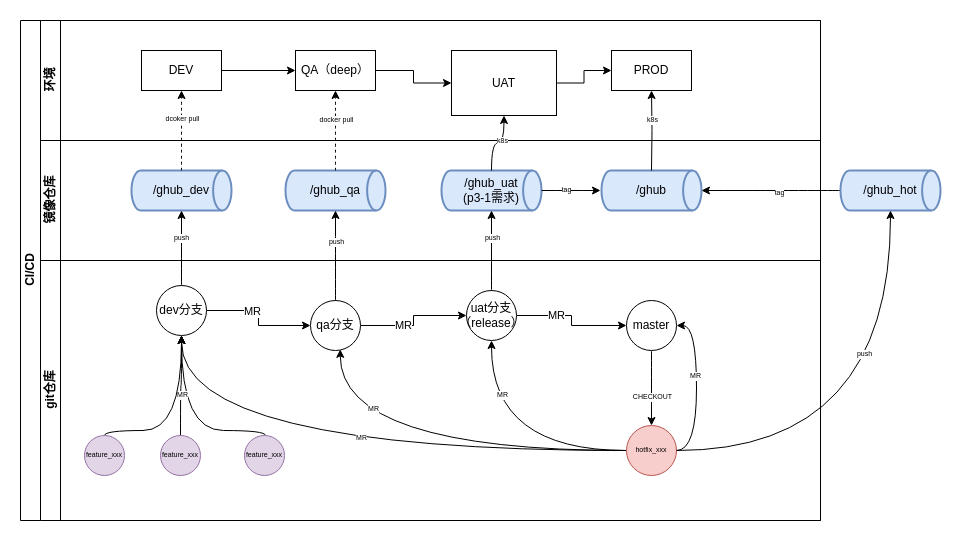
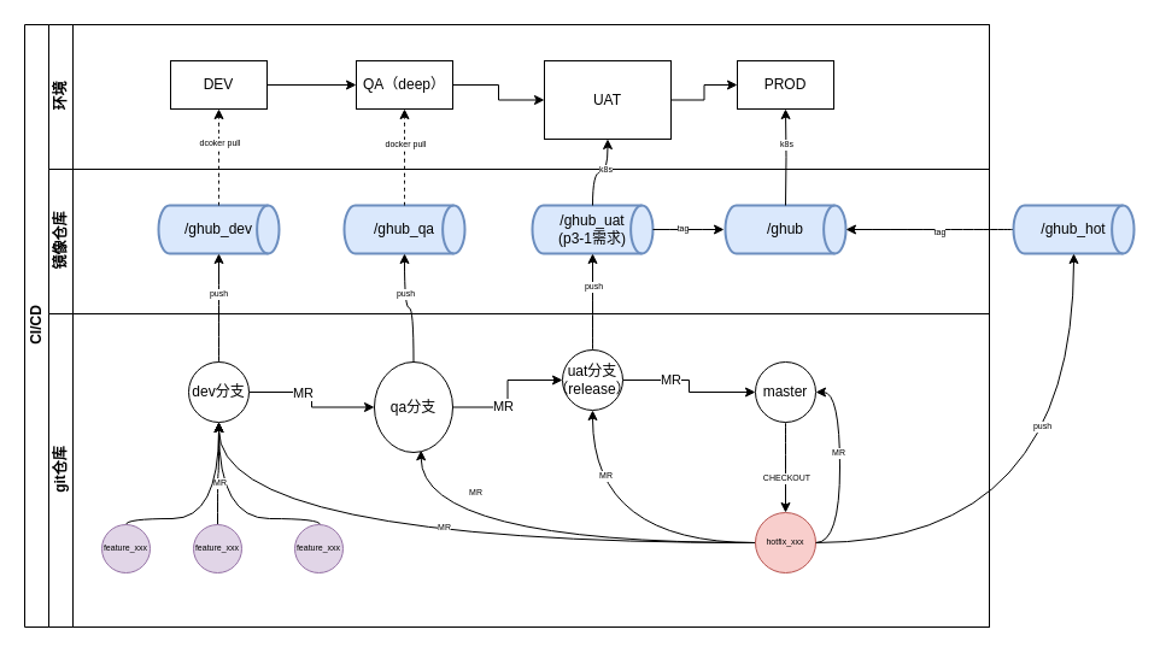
  <mxCell id="0" />
  <mxCell id="1" parent="0" />
  <mxCell id="2" value="CI/CD" style="swimlane;html=1;childLayout=stackLayout;resizeParent=1;resizeParentMax=0;horizontal=0;startSize=20;horizontalStack=0;" parent="1" vertex="1"><mxGeometry x="20" y="20" width="800" height="500" as="geometry" /></mxCell>
  <mxCell id="3" value="环境&lt;br&gt;" style="swimlane;html=1;startSize=20;horizontal=0;" parent="2" vertex="1"><mxGeometry x="20" width="780" height="120" as="geometry" /></mxCell>
  <mxCell id="4" style="edgeStyle=orthogonalEdgeStyle;rounded=0;orthogonalLoop=1;jettySize=auto;html=1;" edge="1" parent="3" source="6" target="5"><mxGeometry relative="1" as="geometry" /></mxCell>
  <mxCell id="5" value="QA（deep）" style="rounded=0;whiteSpace=wrap;html=1;fontFamily=Helvetica;fontSize=12;fontColor=#000000;align=center;" parent="3" vertex="1"><mxGeometry x="255" y="30" width="80" height="40" as="geometry" /></mxCell>
  <mxCell id="6" value="DEV" style="rounded=0;whiteSpace=wrap;html=1;fontFamily=Helvetica;fontSize=12;fontColor=#000000;align=center;" parent="3" vertex="1"><mxGeometry x="101" y="30" width="80" height="40" as="geometry" /></mxCell>
  <mxCell id="7" value="镜像仓库" style="swimlane;html=1;startSize=20;horizontal=0;" parent="2" vertex="1"><mxGeometry x="20" y="120" width="780" height="120" as="geometry" /></mxCell>
  <mxCell id="8" value="&lt;span style=&quot;font-size: 12px&quot;&gt;/ghub&lt;/span&gt;" style="strokeWidth=2;html=1;shape=mxgraph.flowchart.direct_data;whiteSpace=wrap;rounded=0;glass=0;fontSize=7;fillColor=#dae8fc;strokeColor=#6c8ebf;" vertex="1" parent="7"><mxGeometry x="561" y="30" width="100" height="40" as="geometry" /></mxCell>
  <mxCell id="9" value="&lt;span style=&quot;font-size: 12px&quot;&gt;/ghub_uat&lt;br&gt;(p3-1需求)&lt;br&gt;&lt;/span&gt;" style="strokeWidth=2;html=1;shape=mxgraph.flowchart.direct_data;whiteSpace=wrap;rounded=0;glass=0;fontSize=7;fillColor=#dae8fc;strokeColor=#6c8ebf;" vertex="1" parent="7"><mxGeometry x="401" y="30" width="100" height="40" as="geometry" /></mxCell>
  <mxCell id="10" value="&lt;span style=&quot;font-size: 12px&quot;&gt;/ghub_dev&lt;/span&gt;" style="strokeWidth=2;html=1;shape=mxgraph.flowchart.direct_data;whiteSpace=wrap;rounded=0;glass=0;fontSize=7;fillColor=#dae8fc;strokeColor=#6c8ebf;" vertex="1" parent="7"><mxGeometry x="91" y="30" width="100" height="40" as="geometry" /></mxCell>
  <mxCell id="11" value="&lt;span style=&quot;font-size: 12px&quot;&gt;/ghub_qa&lt;/span&gt;" style="strokeWidth=2;html=1;shape=mxgraph.flowchart.direct_data;whiteSpace=wrap;rounded=0;glass=0;fontSize=7;fillColor=#dae8fc;strokeColor=#6c8ebf;" vertex="1" parent="7"><mxGeometry x="245" y="30" width="100" height="40" as="geometry" /></mxCell>
  <mxCell id="12" value="git仓库" style="swimlane;html=1;startSize=20;horizontal=0;rounded=0;" parent="2" vertex="1"><mxGeometry x="20" y="240" width="780" height="260" as="geometry" /></mxCell>
  <mxCell id="13" style="edgeStyle=orthogonalEdgeStyle;rounded=0;orthogonalLoop=1;jettySize=auto;html=1;entryX=0;entryY=0.5;entryDx=0;entryDy=0;" edge="1" parent="12" source="15" target="21"><mxGeometry relative="1" as="geometry" /></mxCell>
  <mxCell id="14" value="MR" style="edgeLabel;html=1;align=center;verticalAlign=middle;resizable=0;points=[];" vertex="1" connectable="0" parent="13"><mxGeometry x="-0.354" y="1" relative="1" as="geometry"><mxPoint as="offset" /></mxGeometry></mxCell>
  <mxCell id="15" value="uat分支（release）" style="ellipse;whiteSpace=wrap;html=1;aspect=fixed;rounded=0;glass=0;" vertex="1" parent="12"><mxGeometry x="426" y="30" width="50" height="50" as="geometry" /></mxCell>
  <mxCell id="16" style="edgeStyle=orthogonalEdgeStyle;rounded=0;orthogonalLoop=1;jettySize=auto;html=1;entryX=0;entryY=0.5;entryDx=0;entryDy=0;" edge="1" parent="12" source="18" target="24"><mxGeometry relative="1" as="geometry" /></mxCell>
  <mxCell id="17" value="MR" style="edgeLabel;html=1;align=center;verticalAlign=middle;resizable=0;points=[];" vertex="1" connectable="0" parent="16"><mxGeometry x="-0.247" relative="1" as="geometry"><mxPoint as="offset" /></mxGeometry></mxCell>
- <mxCell id="18" value="dev分支" style="ellipse;whiteSpace=wrap;html=1;aspect=fixed;rounded=0;glass=0;" vertex="1" parent="12"><mxGeometry x="116" y="25" width="50" height="50" as="geometry" /></mxCell>
+ <mxCell id="18" value="dev分支" style="ellipse;whiteSpace=wrap;html=1;aspect=fixed;rounded=0;glass=0;" vertex="1" parent="12"><mxGeometry x="116" y="40" width="50" height="50" as="geometry" /></mxCell>
  <mxCell id="19" style="edgeStyle=orthogonalEdgeStyle;curved=1;orthogonalLoop=1;jettySize=auto;html=1;entryX=0.5;entryY=0;entryDx=0;entryDy=0;fontSize=7;" edge="1" parent="12" source="21" target="34"><mxGeometry relative="1" as="geometry" /></mxCell>
  <mxCell id="20" value="CHECKOUT" style="edgeLabel;html=1;align=center;verticalAlign=middle;resizable=0;points=[];fontSize=7;" vertex="1" connectable="0" parent="19"><mxGeometry x="0.239" relative="1" as="geometry"><mxPoint as="offset" /></mxGeometry></mxCell>
  <mxCell id="21" value="master" style="ellipse;whiteSpace=wrap;html=1;aspect=fixed;rounded=0;glass=0;" vertex="1" parent="12"><mxGeometry x="586" y="40" width="50" height="50" as="geometry" /></mxCell>
  <mxCell id="22" style="edgeStyle=orthogonalEdgeStyle;rounded=0;orthogonalLoop=1;jettySize=auto;html=1;entryX=0;entryY=0.5;entryDx=0;entryDy=0;" edge="1" parent="12" source="24" target="15"><mxGeometry relative="1" as="geometry" /></mxCell>
  <mxCell id="23" value="MR" style="edgeLabel;html=1;align=center;verticalAlign=middle;resizable=0;points=[];" vertex="1" connectable="0" parent="22"><mxGeometry x="-0.274" y="1" relative="1" as="geometry"><mxPoint as="offset" /></mxGeometry></mxCell>
- <mxCell id="24" value="qa分支" style="ellipse;whiteSpace=wrap;html=1;aspect=fixed;rounded=0;glass=0;" vertex="1" parent="12"><mxGeometry x="270" y="40" width="50" height="50" as="geometry" /></mxCell>
+ <mxCell id="24" value="qa分支" style="ellipse;whiteSpace=wrap;html=1;aspect=fixed;rounded=0;glass=0;" vertex="1" parent="12"><mxGeometry x="270" y="40" width="65" height="75" as="geometry" /></mxCell>
  <mxCell id="25" style="edgeStyle=orthogonalEdgeStyle;curved=1;orthogonalLoop=1;jettySize=auto;html=1;entryX=0.5;entryY=1;entryDx=0;entryDy=0;fontSize=7;" edge="1" parent="12" source="35" target="18"><mxGeometry relative="1" as="geometry"><Array as="points"><mxPoint x="225" y="170" /><mxPoint x="141" y="170" /></Array></mxGeometry></mxCell>
  <mxCell id="26" style="edgeStyle=orthogonalEdgeStyle;curved=1;orthogonalLoop=1;jettySize=auto;html=1;entryX=0.5;entryY=1;entryDx=0;entryDy=0;fontSize=7;" edge="1" parent="12" source="34" target="15"><mxGeometry relative="1" as="geometry" /></mxCell>
  <mxCell id="27" value="MR" style="edgeLabel;html=1;align=center;verticalAlign=middle;resizable=0;points=[];fontSize=7;" vertex="1" connectable="0" parent="26"><mxGeometry x="0.558" y="-10" relative="1" as="geometry"><mxPoint as="offset" /></mxGeometry></mxCell>
  <mxCell id="28" style="edgeStyle=orthogonalEdgeStyle;curved=1;orthogonalLoop=1;jettySize=auto;html=1;entryX=0.595;entryY=0.977;entryDx=0;entryDy=0;entryPerimeter=0;fontSize=7;" edge="1" parent="12" source="34" target="24"><mxGeometry relative="1" as="geometry" /></mxCell>
  <mxCell id="29" value="MR" style="edgeLabel;html=1;align=center;verticalAlign=middle;resizable=0;points=[];fontSize=7;" vertex="1" connectable="0" parent="28"><mxGeometry x="0.314" y="-42" relative="1" as="geometry"><mxPoint as="offset" /></mxGeometry></mxCell>
  <mxCell id="30" style="edgeStyle=orthogonalEdgeStyle;curved=1;orthogonalLoop=1;jettySize=auto;html=1;entryX=0.5;entryY=1;entryDx=0;entryDy=0;fontSize=7;" edge="1" parent="12" source="34" target="18"><mxGeometry relative="1" as="geometry" /></mxCell>
  <mxCell id="31" value="MR" style="edgeLabel;html=1;align=center;verticalAlign=middle;resizable=0;points=[];fontSize=7;" vertex="1" connectable="0" parent="30"><mxGeometry x="-0.051" y="-13" relative="1" as="geometry"><mxPoint as="offset" /></mxGeometry></mxCell>
  <mxCell id="32" style="edgeStyle=orthogonalEdgeStyle;curved=1;orthogonalLoop=1;jettySize=auto;html=1;exitX=1;exitY=0.5;exitDx=0;exitDy=0;entryX=1;entryY=0.5;entryDx=0;entryDy=0;fontSize=7;" edge="1" parent="12" source="34" target="21"><mxGeometry relative="1" as="geometry" /></mxCell>
  <mxCell id="33" value="MR" style="edgeLabel;html=1;align=center;verticalAlign=middle;resizable=0;points=[];fontSize=7;" vertex="1" connectable="0" parent="32"><mxGeometry x="0.147" y="2" relative="1" as="geometry"><mxPoint as="offset" /></mxGeometry></mxCell>
  <mxCell id="34" value="&lt;span style=&quot;font-size: 7px&quot;&gt;hotfix_xxx&lt;/span&gt;" style="ellipse;whiteSpace=wrap;html=1;aspect=fixed;rounded=0;glass=0;fontSize=7;fillColor=#f8cecc;strokeColor=#b85450;" vertex="1" parent="12"><mxGeometry x="586" y="165" width="50" height="50" as="geometry" /></mxCell>
  <mxCell id="35" value="&lt;span style=&quot;font-size: 7px;&quot;&gt;feature_xxx&lt;/span&gt;" style="ellipse;whiteSpace=wrap;html=1;aspect=fixed;rounded=0;glass=0;fontSize=7;fillColor=#e1d5e7;strokeColor=#9673a6;" vertex="1" parent="12"><mxGeometry x="204" y="175" width="40" height="40" as="geometry" /></mxCell>
  <mxCell id="36" style="edgeStyle=orthogonalEdgeStyle;orthogonalLoop=1;jettySize=auto;html=1;entryX=0.5;entryY=1;entryDx=0;entryDy=0;fontSize=7;curved=1;" edge="1" parent="12" source="40" target="18"><mxGeometry relative="1" as="geometry" /></mxCell>
  <mxCell id="37" value="MR" style="edgeLabel;html=1;align=center;verticalAlign=middle;resizable=0;points=[];fontSize=7;" vertex="1" connectable="0" parent="36"><mxGeometry x="-0.194" y="-1" relative="1" as="geometry"><mxPoint as="offset" /></mxGeometry></mxCell>
  <mxCell id="38" style="edgeStyle=orthogonalEdgeStyle;curved=1;orthogonalLoop=1;jettySize=auto;html=1;entryX=0.5;entryY=1;entryDx=0;entryDy=0;fontSize=7;" edge="1" parent="12" source="39" target="18"><mxGeometry relative="1" as="geometry"><Array as="points"><mxPoint x="64" y="170" /><mxPoint x="141" y="170" /></Array></mxGeometry></mxCell>
  <mxCell id="39" value="feature_xxx" style="ellipse;whiteSpace=wrap;html=1;aspect=fixed;rounded=0;glass=0;fontSize=7;fillColor=#e1d5e7;strokeColor=#9673a6;" vertex="1" parent="12"><mxGeometry x="44" y="175" width="40" height="40" as="geometry" /></mxCell>
  <mxCell id="40" value="feature_xxx" style="ellipse;whiteSpace=wrap;html=1;aspect=fixed;rounded=0;glass=0;fontSize=7;fillColor=#e1d5e7;strokeColor=#9673a6;" vertex="1" parent="12"><mxGeometry x="120" y="175" width="40" height="40" as="geometry" /></mxCell>
  <mxCell id="41" style="edgeStyle=orthogonalEdgeStyle;curved=1;orthogonalLoop=1;jettySize=auto;html=1;fontSize=7;entryX=0.5;entryY=1;entryDx=0;entryDy=0;entryPerimeter=0;" edge="1" parent="2" source="18" target="10"><mxGeometry relative="1" as="geometry"><mxPoint x="170" y="220" as="targetPoint" /></mxGeometry></mxCell>
  <mxCell id="42" value="push" style="edgeLabel;html=1;align=center;verticalAlign=middle;resizable=0;points=[];fontSize=7;" vertex="1" connectable="0" parent="41"><mxGeometry x="0.271" y="1" relative="1" as="geometry"><mxPoint as="offset" /></mxGeometry></mxCell>
  <mxCell id="43" style="edgeStyle=orthogonalEdgeStyle;curved=1;orthogonalLoop=1;jettySize=auto;html=1;fontSize=7;entryX=0.5;entryY=1;entryDx=0;entryDy=0;entryPerimeter=0;" edge="1" parent="2" source="24" target="11"><mxGeometry relative="1" as="geometry"><mxPoint x="320" y="230" as="targetPoint" /></mxGeometry></mxCell>
  <mxCell id="44" value="push" style="edgeLabel;html=1;align=center;verticalAlign=middle;resizable=0;points=[];fontSize=7;" vertex="1" connectable="0" parent="43"><mxGeometry x="0.303" relative="1" as="geometry"><mxPoint as="offset" /></mxGeometry></mxCell>
  <mxCell id="45" style="edgeStyle=orthogonalEdgeStyle;curved=1;orthogonalLoop=1;jettySize=auto;html=1;fontSize=7;entryX=0.5;entryY=1;entryDx=0;entryDy=0;entryPerimeter=0;" edge="1" parent="2" source="15" target="9"><mxGeometry relative="1" as="geometry"><mxPoint x="480" y="220" as="targetPoint" /></mxGeometry></mxCell>
  <mxCell id="46" value="push" style="edgeLabel;html=1;align=center;verticalAlign=middle;resizable=0;points=[];fontSize=7;" vertex="1" connectable="0" parent="45"><mxGeometry x="0.313" relative="1" as="geometry"><mxPoint as="offset" /></mxGeometry></mxCell>
  <mxCell id="47" style="edgeStyle=orthogonalEdgeStyle;curved=1;orthogonalLoop=1;jettySize=auto;html=1;entryX=0.5;entryY=1;entryDx=0;entryDy=0;fontSize=7;dashed=1;" edge="1" parent="2" source="10" target="6"><mxGeometry relative="1" as="geometry" /></mxCell>
  <mxCell id="48" value="dcoker pull" style="edgeLabel;html=1;align=center;verticalAlign=middle;resizable=0;points=[];fontSize=7;" vertex="1" connectable="0" parent="47"><mxGeometry x="0.303" relative="1" as="geometry"><mxPoint as="offset" /></mxGeometry></mxCell>
  <mxCell id="49" style="edgeStyle=orthogonalEdgeStyle;curved=1;orthogonalLoop=1;jettySize=auto;html=1;entryX=0.5;entryY=1;entryDx=0;entryDy=0;fontSize=7;dashed=1;" edge="1" parent="2" source="11" target="5"><mxGeometry relative="1" as="geometry" /></mxCell>
  <mxCell id="50" value="docker pull" style="edgeLabel;html=1;align=center;verticalAlign=middle;resizable=0;points=[];fontSize=7;" vertex="1" connectable="0" parent="49"><mxGeometry x="0.287" relative="1" as="geometry"><mxPoint as="offset" /></mxGeometry></mxCell>
  <mxCell id="51" value="" style="edgeStyle=orthogonalEdgeStyle;rounded=0;orthogonalLoop=1;jettySize=auto;html=1;" edge="1" parent="1" source="52" target="54"><mxGeometry relative="1" as="geometry" /></mxCell>
  <mxCell id="52" value="UAT" style="rounded=0;whiteSpace=wrap;html=1;fontFamily=Helvetica;fontSize=12;fontColor=#000000;align=center;" vertex="1" parent="1"><mxGeometry x="451" y="50" width="105" height="65" as="geometry" /></mxCell>
  <mxCell id="53" value="" style="edgeStyle=orthogonalEdgeStyle;rounded=0;orthogonalLoop=1;jettySize=auto;html=1;" edge="1" parent="1" source="5" target="52"><mxGeometry relative="1" as="geometry" /></mxCell>
  <mxCell id="54" value="PROD" style="rounded=0;whiteSpace=wrap;html=1;fontFamily=Helvetica;fontSize=12;fontColor=#000000;align=center;imageWidth=24;" vertex="1" parent="1"><mxGeometry x="611" y="50" width="80" height="40" as="geometry" /></mxCell>
  <mxCell id="55" style="edgeStyle=orthogonalEdgeStyle;rounded=0;orthogonalLoop=1;jettySize=auto;html=1;entryX=0.5;entryY=1;entryDx=0;entryDy=0;" edge="1" parent="1" target="54"><mxGeometry relative="1" as="geometry"><mxPoint x="651" y="170" as="sourcePoint" /></mxGeometry></mxCell>
  <mxCell id="56" value="k8s" style="edgeLabel;html=1;align=center;verticalAlign=middle;resizable=0;points=[];fontSize=7;" vertex="1" connectable="0" parent="55"><mxGeometry x="0.279" relative="1" as="geometry"><mxPoint as="offset" /></mxGeometry></mxCell>
  <mxCell id="57" style="edgeStyle=orthogonalEdgeStyle;curved=1;orthogonalLoop=1;jettySize=auto;html=1;entryX=0.5;entryY=1;entryDx=0;entryDy=0;fontSize=7;" edge="1" parent="1" source="9" target="52"><mxGeometry relative="1" as="geometry" /></mxCell>
  <mxCell id="58" value="k8s" style="edgeLabel;html=1;align=center;verticalAlign=middle;resizable=0;points=[];fontSize=7;" vertex="1" connectable="0" parent="57"><mxGeometry x="0.256" y="2" relative="1" as="geometry"><mxPoint as="offset" /></mxGeometry></mxCell>
  <mxCell id="59" style="edgeStyle=orthogonalEdgeStyle;curved=1;orthogonalLoop=1;jettySize=auto;html=1;fontSize=7;" edge="1" parent="1" source="9"><mxGeometry relative="1" as="geometry"><mxPoint x="600" y="190" as="targetPoint" /></mxGeometry></mxCell>
  <mxCell id="60" value="tag" style="edgeLabel;html=1;align=center;verticalAlign=middle;resizable=0;points=[];fontSize=7;" vertex="1" connectable="0" parent="59"><mxGeometry x="-0.182" y="1" relative="1" as="geometry"><mxPoint as="offset" /></mxGeometry></mxCell>
  <mxCell id="61" style="edgeStyle=orthogonalEdgeStyle;curved=1;orthogonalLoop=1;jettySize=auto;html=1;fontSize=7;entryX=1;entryY=0.5;entryDx=0;entryDy=0;entryPerimeter=0;" edge="1" parent="1" source="63" target="8"><mxGeometry relative="1" as="geometry"><mxPoint x="710" y="190" as="targetPoint" /></mxGeometry></mxCell>
  <mxCell id="62" value="tag" style="edgeLabel;html=1;align=center;verticalAlign=middle;resizable=0;points=[];fontSize=7;" vertex="1" connectable="0" parent="61"><mxGeometry x="-0.113" y="2" relative="1" as="geometry"><mxPoint as="offset" /></mxGeometry></mxCell>
  <mxCell id="63" value="&lt;span style=&quot;font-size: 12px&quot;&gt;/ghub_hot&lt;/span&gt;" style="strokeWidth=2;html=1;shape=mxgraph.flowchart.direct_data;whiteSpace=wrap;rounded=0;glass=0;fontSize=7;fillColor=#dae8fc;strokeColor=#6c8ebf;" vertex="1" parent="1"><mxGeometry x="840" y="170" width="100" height="40" as="geometry" /></mxCell>
  <mxCell id="64" style="edgeStyle=orthogonalEdgeStyle;curved=1;orthogonalLoop=1;jettySize=auto;html=1;entryX=0.5;entryY=1;entryDx=0;entryDy=0;entryPerimeter=0;fontSize=7;" edge="1" parent="1" source="34" target="63"><mxGeometry relative="1" as="geometry" /></mxCell>
  <mxCell id="65" value="push" style="edgeLabel;html=1;align=center;verticalAlign=middle;resizable=0;points=[];fontSize=7;" vertex="1" connectable="0" parent="64"><mxGeometry x="0.372" y="27" relative="1" as="geometry"><mxPoint as="offset" /></mxGeometry></mxCell>
